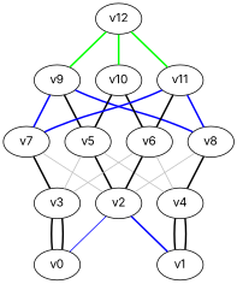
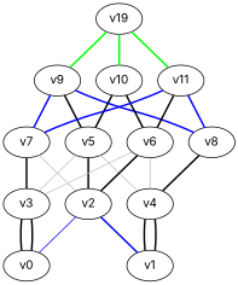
  digraph {
    fontname=Inter
    node [fontname=Inter]
    edge [arrowhead=none color=black fontname=Inter style=bold]
    v2
    v0
    v1
    v3
    v4
    v5
    v6
    v7
    v8
    v9
    v10
    v11
-   v12
+   v12 [label=v19]
    v2 -> v0 [color=blue style=solid]
    v2 -> v1 [color=blue]
    v3 -> v0
    v3 -> v0
    v4 -> v1
    v4 -> v1
    v5 -> v2
    v5 -> v3 [color=gray style=""]
    v5 -> v4 [color=gray style=""]
    v6 -> v2
    v6 -> v3 [color=gray style=""]
    v6 -> v4 [color=gray style=""]
    v7 -> v2 [color=gray style=""]
    v7 -> v3
-   v8 -> v2 [color=gray style=""]
    v8 -> v4
    v9 -> v5
    v9 -> v7 [color=blue]
    v9 -> v8 [color=blue]
    v10 -> v5
    v10 -> v6
    v11 -> v6
    v11 -> v7 [color=blue]
    v11 -> v8 [color=blue]
    v12 -> v9 [color=green]
    v12 -> v10 [color=green]
    v12 -> v11 [color=green]
  }
